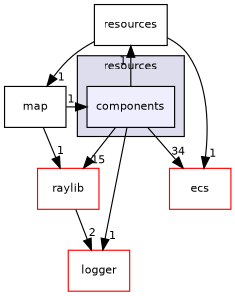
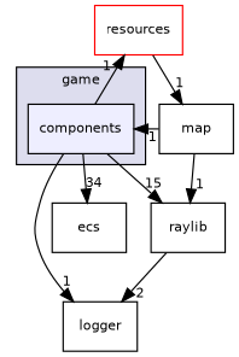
  digraph {
    compound=true
    node [fillcolor=white fontname=Helvetica fontsize=10 shape=box style=filled]
    edge [headlabel=1 labeldistance=1.5 labelfontname=Helvetica labelfontsize=10]
    n1 [fillcolor="#eeeeff" label=components pencolor=black]
-   n2 [label=resources fillcolor="" style=""]
-   n3 [label=logger color=red fillcolor="" style=""]
-   n4 [color=red label=ecs]
-   n5 [color=red label=raylib]
+   n2 [label=resources color=red fillcolor="" style=""]
+   n3 [label=logger fillcolor="" style=""]
+   n4 [color=black label=ecs]
+   n5 [color=black label=raylib]
    n6 [color=black label=map]
    subgraph cluster_1 {
      bgcolor="#ddddee"
      fontname=Helvetica
      fontsize=10
-     label=resources
+     label=game
      pencolor=black
      n1
    }
    n1 -> n2
    n1 -> n3
    n1 -> n4 [headlabel=34]
    n1 -> n5 [headlabel=15]
-   n2 -> n4
    n2 -> n6
    n5 -> n3 [headlabel=2]
    n6 -> n1
    n6 -> n5
  }
